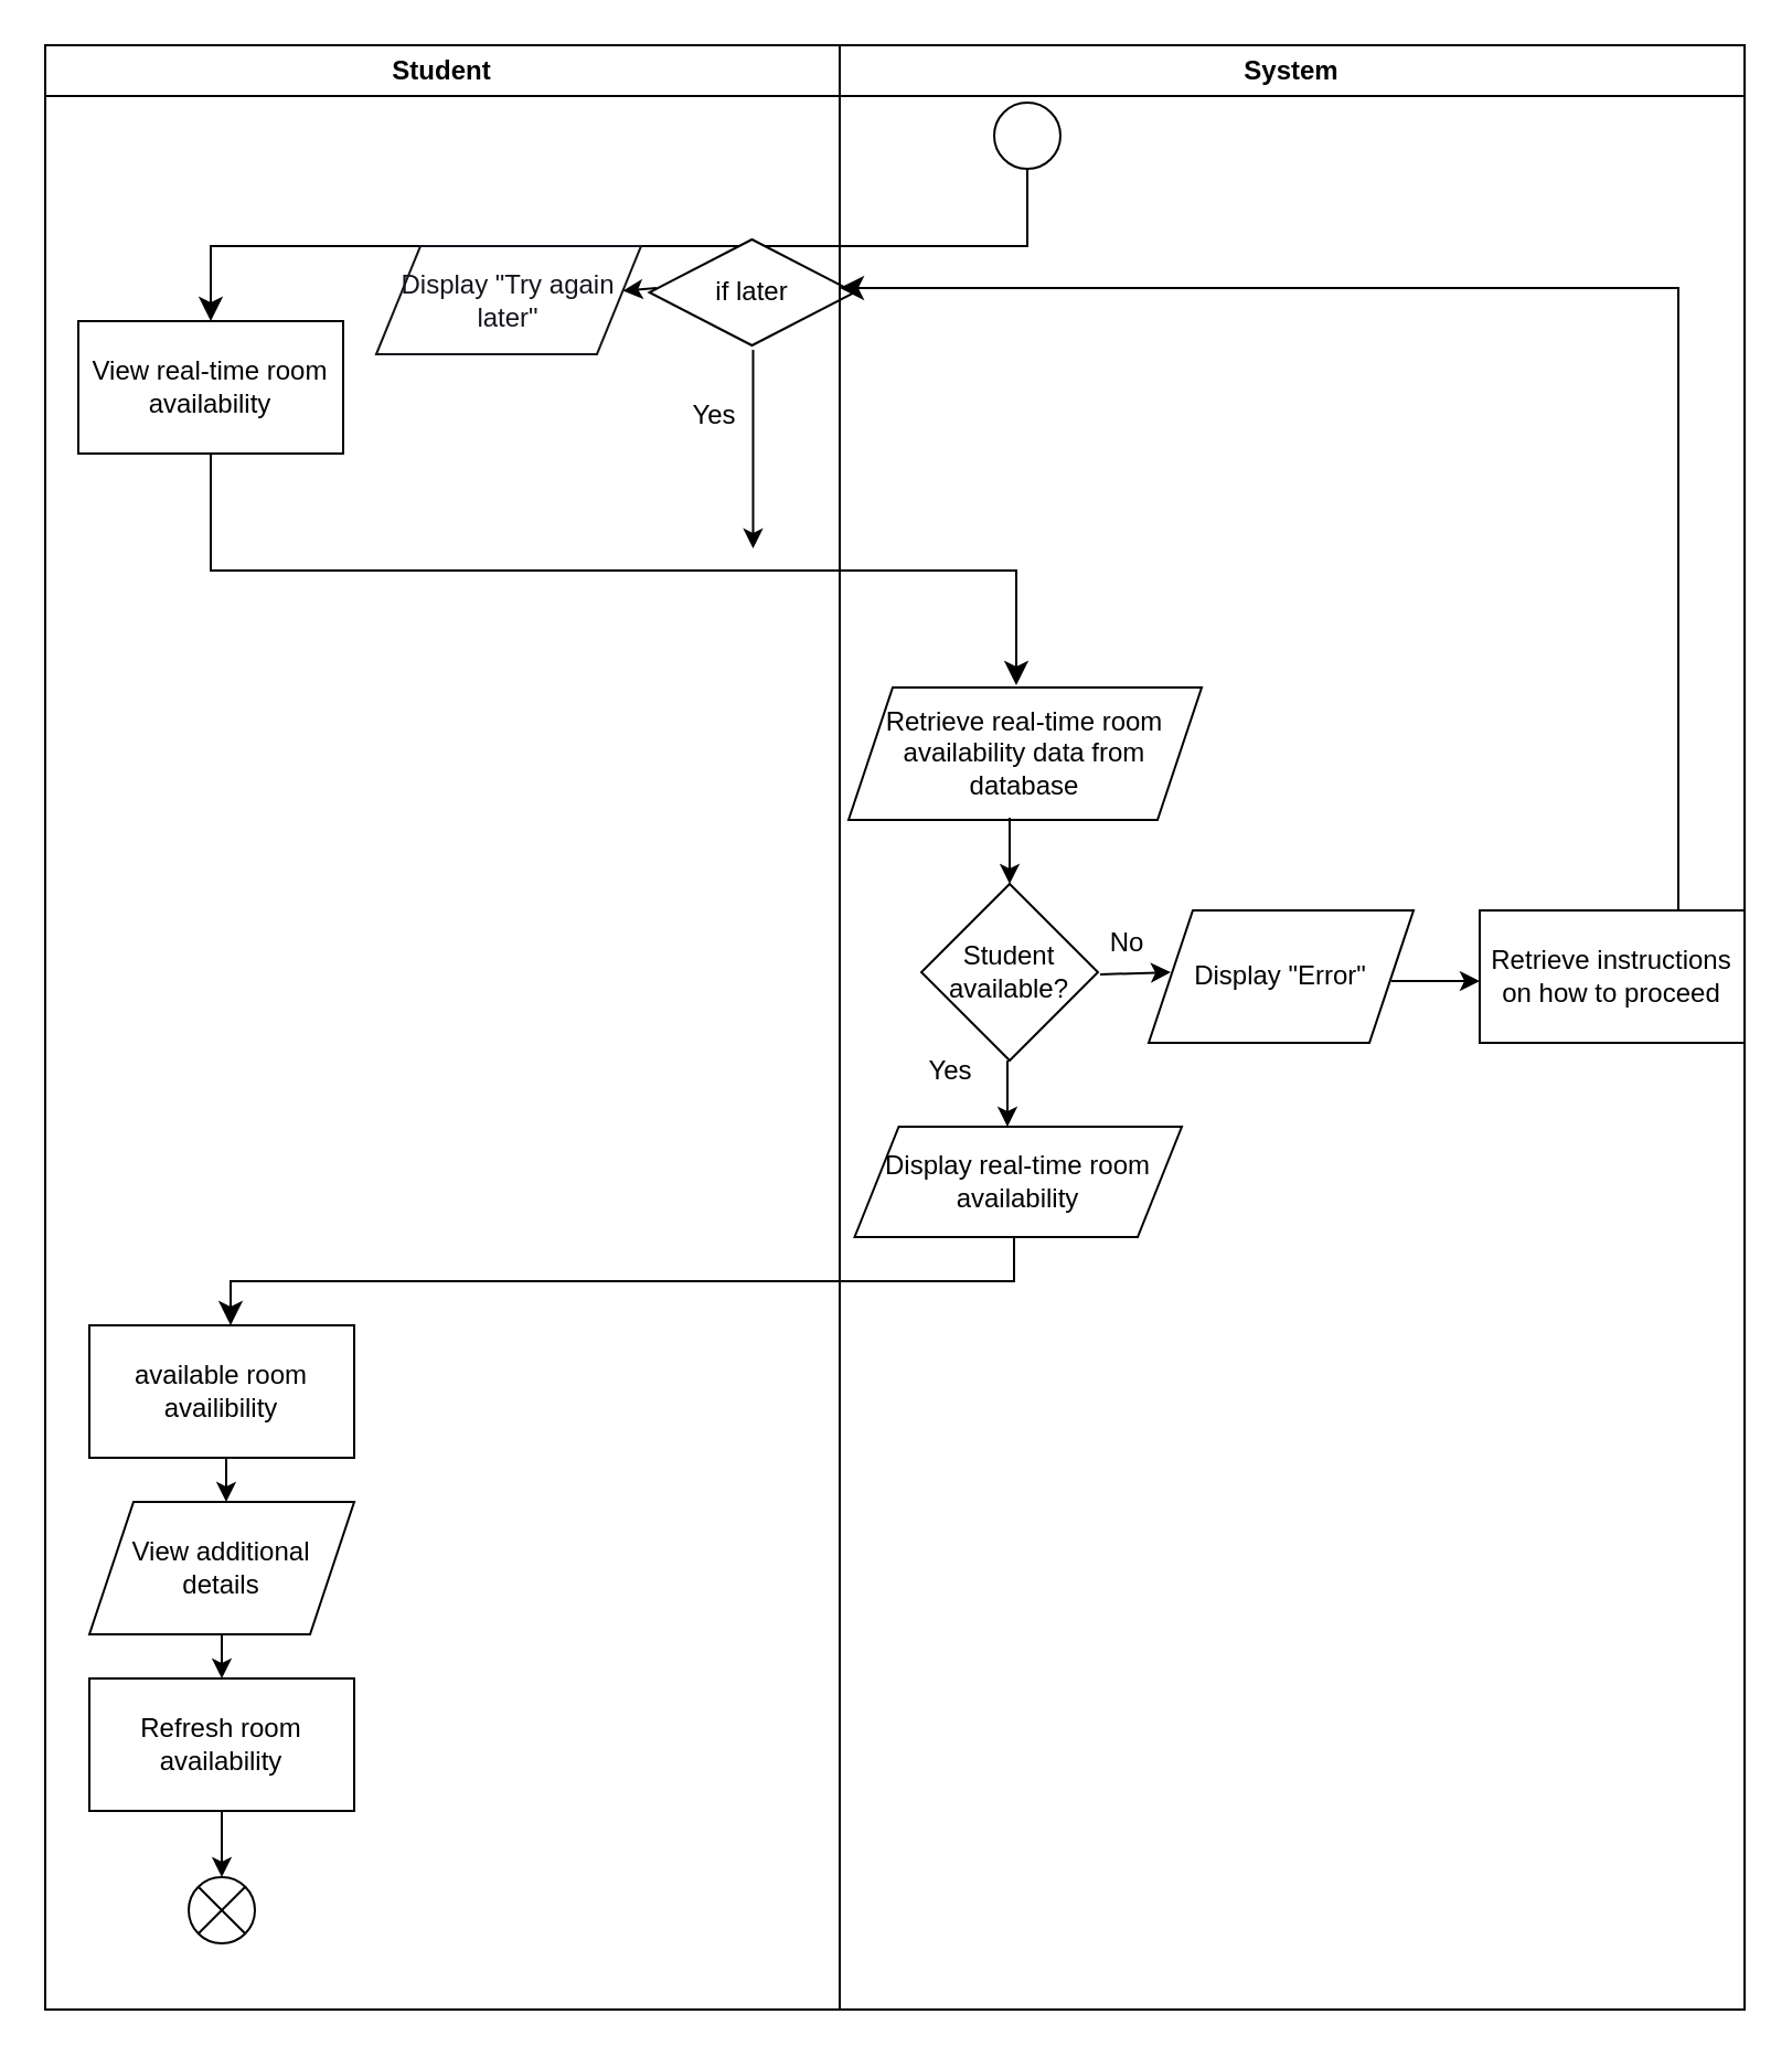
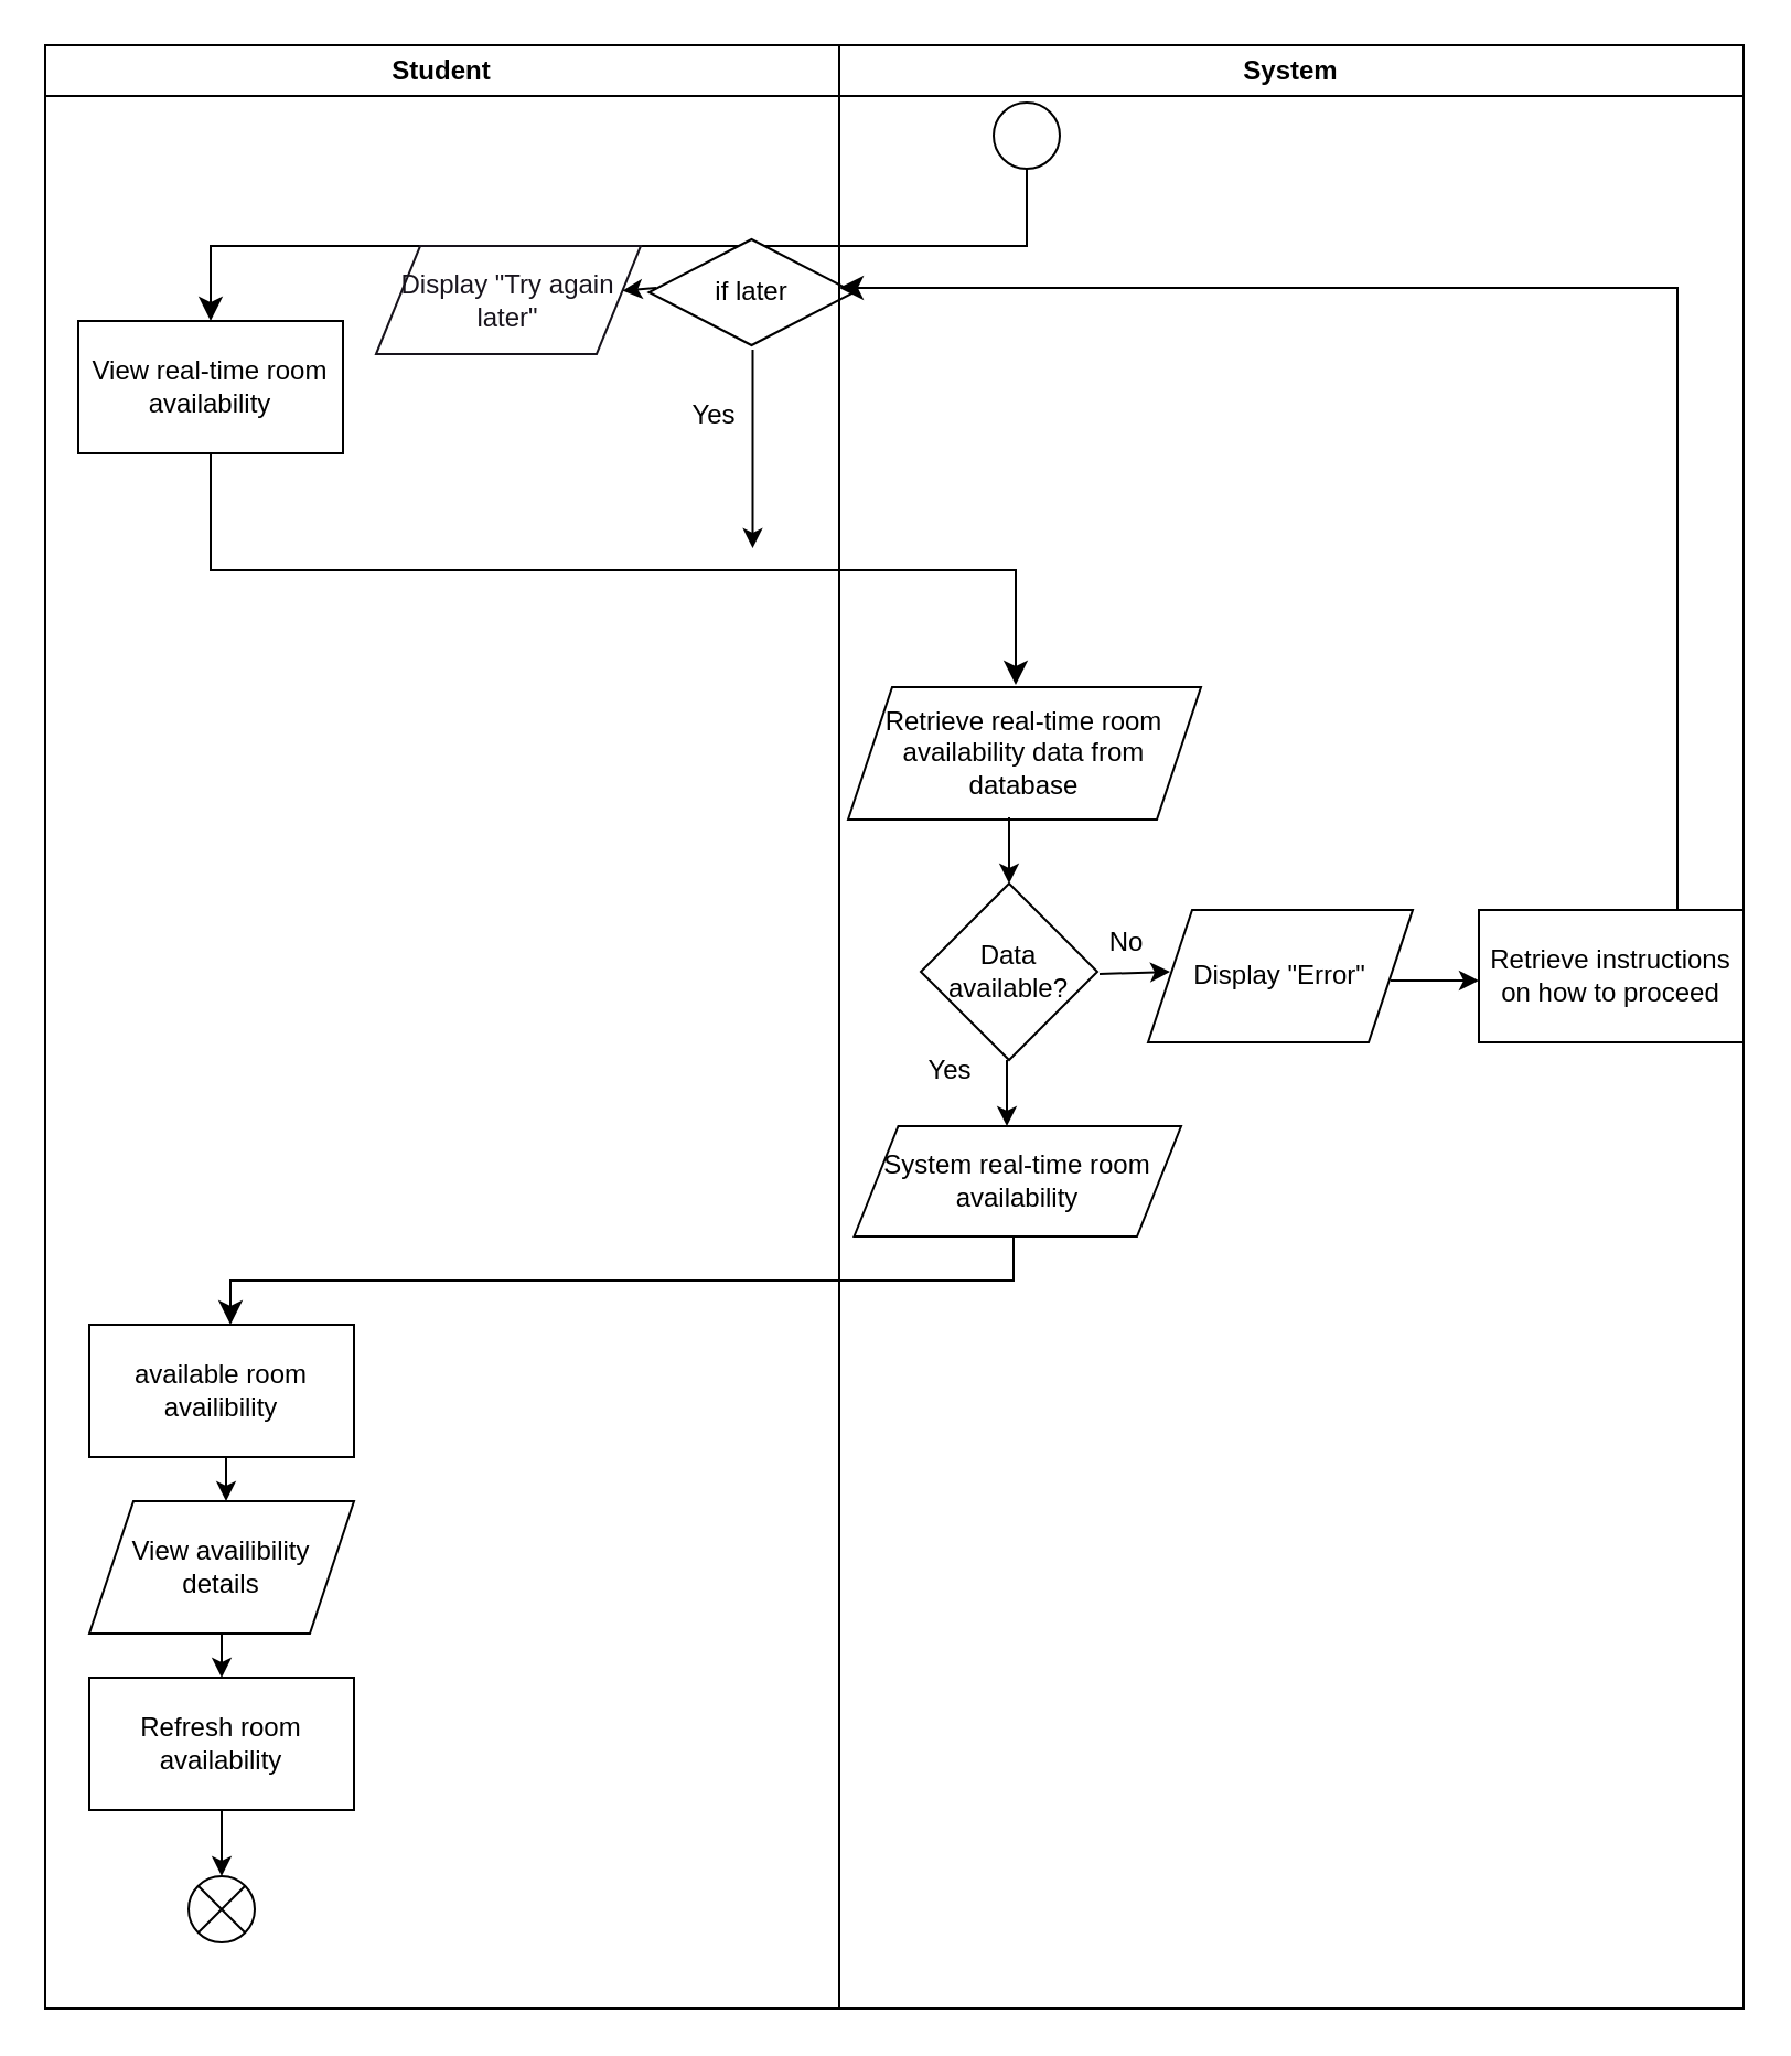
  <mxCell id="0" />
  <mxCell id="1" parent="0" />
  <mxCell id="2" value="" style="edgeStyle=elbowEdgeStyle;elbow=vertical;endArrow=classic;html=1;curved=0;rounded=0;endSize=8;startSize=8;entryX=0.5;entryY=0;entryDx=0;entryDy=0;" parent="1" target="3" edge="1"><mxGeometry width="50" height="50" relative="1" as="geometry"><mxPoint x="465" y="76" as="sourcePoint" /><mxPoint x="110" y="120" as="targetPoint" /></mxGeometry></mxCell>
  <mxCell id="3" value="View real-time room availability" style="rounded=0;whiteSpace=wrap;html=1;" parent="1" vertex="1"><mxGeometry x="35" y="145" width="120" height="60" as="geometry" /></mxCell>
  <mxCell id="4" value="" style="edgeStyle=elbowEdgeStyle;elbow=vertical;endArrow=classic;html=1;curved=0;rounded=0;endSize=8;startSize=8;exitX=0.5;exitY=1;exitDx=0;exitDy=0;" parent="1" source="3" edge="1"><mxGeometry width="50" height="50" relative="1" as="geometry"><mxPoint x="110" y="270" as="sourcePoint" /><mxPoint x="460" y="310" as="targetPoint" /></mxGeometry></mxCell>
  <mxCell id="5" value="Retrieve real-time room availability data from database" style="shape=parallelogram;perimeter=parallelogramPerimeter;whiteSpace=wrap;html=1;fixedSize=1;" parent="1" vertex="1"><mxGeometry x="384" y="311" width="160" height="60" as="geometry" /></mxCell>
  <mxCell id="6" value="" style="endArrow=classic;html=1;" parent="1" edge="1"><mxGeometry width="50" height="50" relative="1" as="geometry"><mxPoint x="457" y="370" as="sourcePoint" /><mxPoint x="457" y="400" as="targetPoint" /></mxGeometry></mxCell>
- <mxCell id="7" value="Student available?" style="rhombus;whiteSpace=wrap;html=1;" parent="1" vertex="1"><mxGeometry x="417" y="400" width="80" height="80" as="geometry" /></mxCell>
+ <mxCell id="7" value="Data available?" style="rhombus;whiteSpace=wrap;html=1;" parent="1" vertex="1"><mxGeometry x="417" y="400" width="80" height="80" as="geometry" /></mxCell>
  <mxCell id="8" value="" style="edgeStyle=elbowEdgeStyle;elbow=vertical;endArrow=classic;html=1;curved=0;rounded=0;endSize=8;startSize=8;" parent="1" edge="1"><mxGeometry width="50" height="50" relative="1" as="geometry"><mxPoint x="459" y="560" as="sourcePoint" /><mxPoint x="104" y="600" as="targetPoint" /></mxGeometry></mxCell>
  <mxCell id="9" value="available room availibility" style="rounded=0;whiteSpace=wrap;html=1;" parent="1" vertex="1"><mxGeometry x="40" y="600" width="120" height="60" as="geometry" /></mxCell>
  <mxCell id="10" value="" style="endArrow=classic;html=1;" parent="1" edge="1"><mxGeometry width="50" height="50" relative="1" as="geometry"><mxPoint x="102" y="660" as="sourcePoint" /><mxPoint x="102" y="680" as="targetPoint" /></mxGeometry></mxCell>
- <mxCell id="11" value="View additional details" style="shape=parallelogram;perimeter=parallelogramPerimeter;whiteSpace=wrap;html=1;fixedSize=1;fontFamily=Helvetica;fontSize=12;fontColor=default;align=center;strokeColor=default;fillColor=default;" parent="1" vertex="1"><mxGeometry x="40" y="680" width="120" height="60" as="geometry" /></mxCell>
+ <mxCell id="11" value="View availibility details" style="shape=parallelogram;perimeter=parallelogramPerimeter;whiteSpace=wrap;html=1;fixedSize=1;fontFamily=Helvetica;fontSize=12;fontColor=default;align=center;strokeColor=default;fillColor=default;" parent="1" vertex="1"><mxGeometry x="40" y="680" width="120" height="60" as="geometry" /></mxCell>
  <mxCell id="12" value="" style="endArrow=classic;html=1;" parent="1" edge="1"><mxGeometry width="50" height="50" relative="1" as="geometry"><mxPoint x="100" y="740" as="sourcePoint" /><mxPoint x="100" y="760" as="targetPoint" /></mxGeometry></mxCell>
  <mxCell id="13" value="" style="shape=sumEllipse;perimeter=ellipsePerimeter;whiteSpace=wrap;html=1;backgroundOutline=1;" parent="1" vertex="1"><mxGeometry x="85" y="850" width="30" height="30" as="geometry" /></mxCell>
  <mxCell id="14" value="Yes" style="text;html=1;align=center;verticalAlign=middle;resizable=0;points=[];autosize=1;strokeColor=none;fillColor=none;" parent="1" vertex="1"><mxGeometry x="410" y="470" width="40" height="30" as="geometry" /></mxCell>
  <mxCell id="15" value="" style="endArrow=classic;html=1;" parent="1" edge="1"><mxGeometry width="50" height="50" relative="1" as="geometry"><mxPoint x="498" y="441" as="sourcePoint" /><mxPoint x="530" y="440" as="targetPoint" /></mxGeometry></mxCell>
  <mxCell id="16" value="No" style="text;html=1;align=center;verticalAlign=middle;resizable=0;points=[];autosize=1;strokeColor=none;fillColor=none;" parent="1" vertex="1"><mxGeometry x="490" y="412" width="40" height="30" as="geometry" /></mxCell>
  <mxCell id="17" value="Display &quot;Error&quot;" style="shape=parallelogram;perimeter=parallelogramPerimeter;whiteSpace=wrap;html=1;fixedSize=1;" parent="1" vertex="1"><mxGeometry x="520" y="412" width="120" height="60" as="geometry" /></mxCell>
  <mxCell id="18" value="" style="endArrow=classic;html=1;" parent="1" edge="1"><mxGeometry width="50" height="50" relative="1" as="geometry"><mxPoint x="630" y="444" as="sourcePoint" /><mxPoint x="670" y="444" as="targetPoint" /></mxGeometry></mxCell>
  <mxCell id="19" value="Retrieve instructions on how to proceed" style="rounded=0;whiteSpace=wrap;html=1;" parent="1" vertex="1"><mxGeometry x="670" y="412" width="120" height="60" as="geometry" /></mxCell>
  <mxCell id="20" value="" style="endArrow=classic;html=1;" parent="1" edge="1"><mxGeometry width="50" height="50" relative="1" as="geometry"><mxPoint x="456" y="480" as="sourcePoint" /><mxPoint x="456" y="510" as="targetPoint" /></mxGeometry></mxCell>
- <mxCell id="21" value="Display real-time room availability" style="shape=parallelogram;perimeter=parallelogramPerimeter;whiteSpace=wrap;html=1;fixedSize=1;" parent="1" vertex="1"><mxGeometry x="386.75" y="510" width="148.25" height="50" as="geometry" /></mxCell>
+ <mxCell id="21" value="System real-time room availability" style="shape=parallelogram;perimeter=parallelogramPerimeter;whiteSpace=wrap;html=1;fixedSize=1;" parent="1" vertex="1"><mxGeometry x="386.75" y="510" width="148.25" height="50" as="geometry" /></mxCell>
  <mxCell id="22" value="Refresh room availability" style="rounded=0;whiteSpace=wrap;html=1;fontFamily=Helvetica;fontSize=12;fontColor=default;align=center;strokeColor=default;fillColor=default;" parent="1" vertex="1"><mxGeometry x="40" y="760" width="120" height="60" as="geometry" /></mxCell>
  <mxCell id="23" value="" style="endArrow=classic;html=1;" parent="1" edge="1"><mxGeometry width="50" height="50" relative="1" as="geometry"><mxPoint x="100" y="820" as="sourcePoint" /><mxPoint x="100" y="850" as="targetPoint" /></mxGeometry></mxCell>
  <mxCell id="24" value="" style="ellipse;" parent="1" vertex="1"><mxGeometry x="450" y="46" width="30" height="30" as="geometry" /></mxCell>
  <mxCell id="25" value="&lt;font color=&quot;#18141d&quot;&gt;Display &quot;Try again later&quot;&lt;/font&gt;" style="shape=parallelogram;perimeter=parallelogramPerimeter;whiteSpace=wrap;html=1;fixedSize=1;fontFamily=Helvetica;fontSize=12;fontColor=rgb(240, 240, 240);align=center;strokeColor=#18141D;fillColor=#FFFFFF;" parent="1" vertex="1"><mxGeometry x="170" y="111" width="120" height="49" as="geometry" /></mxCell>
  <mxCell id="26" value="Student" style="swimlane;whiteSpace=wrap;html=1;" parent="1" vertex="1"><mxGeometry x="20" y="20" width="360" height="890" as="geometry" /></mxCell>
  <mxCell id="27" value="if later" style="rhombus;whiteSpace=wrap;html=1;fontFamily=Helvetica;fontSize=12;fontColor=default;align=center;strokeColor=default;fillColor=default;" parent="26" vertex="1"><mxGeometry x="273.75" y="88" width="93" height="48" as="geometry" /></mxCell>
  <mxCell id="28" value="Yes" style="text;html=1;align=center;verticalAlign=middle;resizable=0;points=[];autosize=1;strokeColor=none;fillColor=none;" parent="26" vertex="1"><mxGeometry x="283" y="153" width="40" height="30" as="geometry" /></mxCell>
  <mxCell id="29" value="" style="endArrow=classic;html=1;" parent="26" edge="1"><mxGeometry width="50" height="50" relative="1" as="geometry"><mxPoint x="320.75" y="138" as="sourcePoint" /><mxPoint x="320.75" y="228" as="targetPoint" /></mxGeometry></mxCell>
  <mxCell id="30" value="" style="endArrow=classic;html=1;" parent="26" target="25" edge="1"><mxGeometry width="50" height="50" relative="1" as="geometry"><mxPoint x="277" y="110" as="sourcePoint" /><mxPoint x="227" y="160" as="targetPoint" /></mxGeometry></mxCell>
  <mxCell id="31" value="" style="edgeStyle=elbowEdgeStyle;elbow=vertical;endArrow=classic;html=1;curved=0;rounded=0;endSize=8;startSize=8;exitX=0.75;exitY=0;exitDx=0;exitDy=0;" parent="1" source="19" edge="1"><mxGeometry width="50" height="50" relative="1" as="geometry"><mxPoint x="750" y="330" as="sourcePoint" /><mxPoint x="380" y="130" as="targetPoint" /><Array as="points"><mxPoint x="470" y="130" /></Array></mxGeometry></mxCell>
  <mxCell id="32" value="System" style="swimlane;whiteSpace=wrap;html=1;" parent="1" vertex="1"><mxGeometry x="380" y="20" width="410" height="890" as="geometry" /></mxCell>
